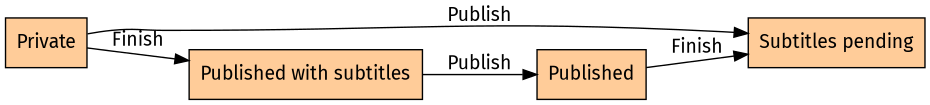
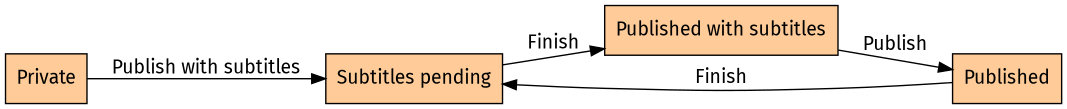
  digraph {
    fontname="Fira Sans"
    rankdir=LR
    node [fillcolor="#ffcc99" fontname="Fira Sans" shape=box style=filled]
    edge [fontname="Fira Sans"]
    n1 [label=Private]
    n2 [label="Subtitles pending"]
    n3 [label=Published]
    n4 [label="Published with subtitles"]
-   n1 -> n2 [label=Publish]
-   n1 -> n4 [label=Finish]
+   n1 -> n2 [label="Publish with subtitles"]
+   n2 -> n4 [label=Finish]
    n3 -> n2 [label=Finish]
    n4 -> n3 [label=Publish]
  }
